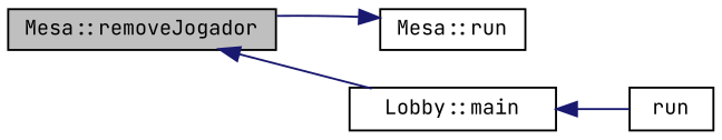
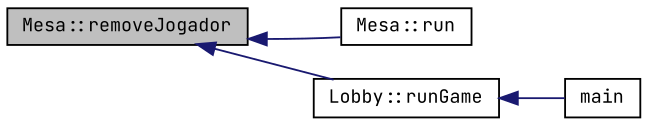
  digraph {
    fontname="JetBrains Mono"
    rankdir=LR
    node [color=black fillcolor=white fontname="JetBrains Mono" fontsize=10 shape=record style=filled]
    edge [color=midnightblue dir=back fontname="JetBrains Mono" fontsize=10 labelfontname=Helvetica labelfontsize=10 style=solid]
    n1 [fillcolor=grey75 fontcolor=black height=0.2 label="Mesa::removeJogador" width=0.4]
    n2 [height=0.2 label="Mesa::run" width=0.4]
-   n3 [height=0.2 label="Lobby::main" width=0.4]
-   n4 [height=0.2 label=run width=0.4]
-   n2 -> n1
+   n3 [height=0.2 label="Lobby::runGame" width=0.4]
+   n4 [height=0.2 label=main width=0.4]
+   n1 -> n2
    n1 -> n3
    n3 -> n4
  }
